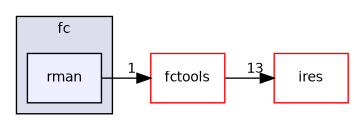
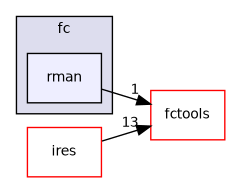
  digraph {
    compound=true
    rankdir=LR
    node [fillcolor=white fontname=Helvetica fontsize=10 shape=box style=filled color=red]
    edge [labeldistance=1.5 labelfontname=Helvetica labelfontsize=10]
    n1 [fillcolor="#eeeeff" label=rman pencolor=black color=""]
    n2 [label=fctools]
    n3 [label=ires]
    subgraph cluster_1 {
      bgcolor="#ddddee"
      fontname=Helvetica
      fontsize=10
      label=fc
      pencolor=black
      n1
    }
    n1 -> n2 [headlabel=1]
-   n2 -> n3 [headlabel=13]
+   n3 -> n2 [headlabel=13]
  }
